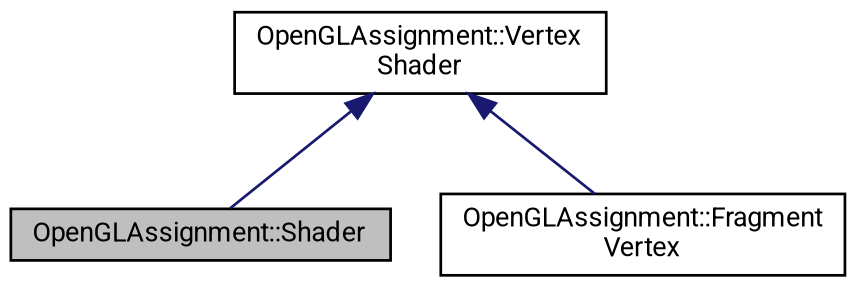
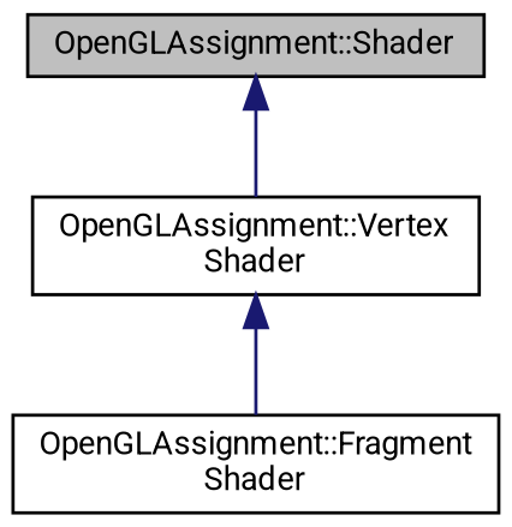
  digraph {
    fontname=Roboto
    node [color=black fillcolor=white fontname=Roboto fontsize=10 shape=record style=filled]
    edge [color=midnightblue dir=back fontname=Roboto fontsize=10 labelfontname=Helvetica labelfontsize=10 style=solid]
    n1 [fillcolor=grey75 fontcolor=black height=0.2 label="OpenGLAssignment::Shader" width=0.4]
    n2 [height=0.2 label="OpenGLAssignment::Vertex\lShader" width=0.4]
-   n3 [height=0.2 label="OpenGLAssignment::Fragment\lVertex" width=0.4]
-   n2 -> n1
+   n3 [height=0.2 label="OpenGLAssignment::Fragment\lShader" width=0.4]
+   n1 -> n2
    n2 -> n3
  }
